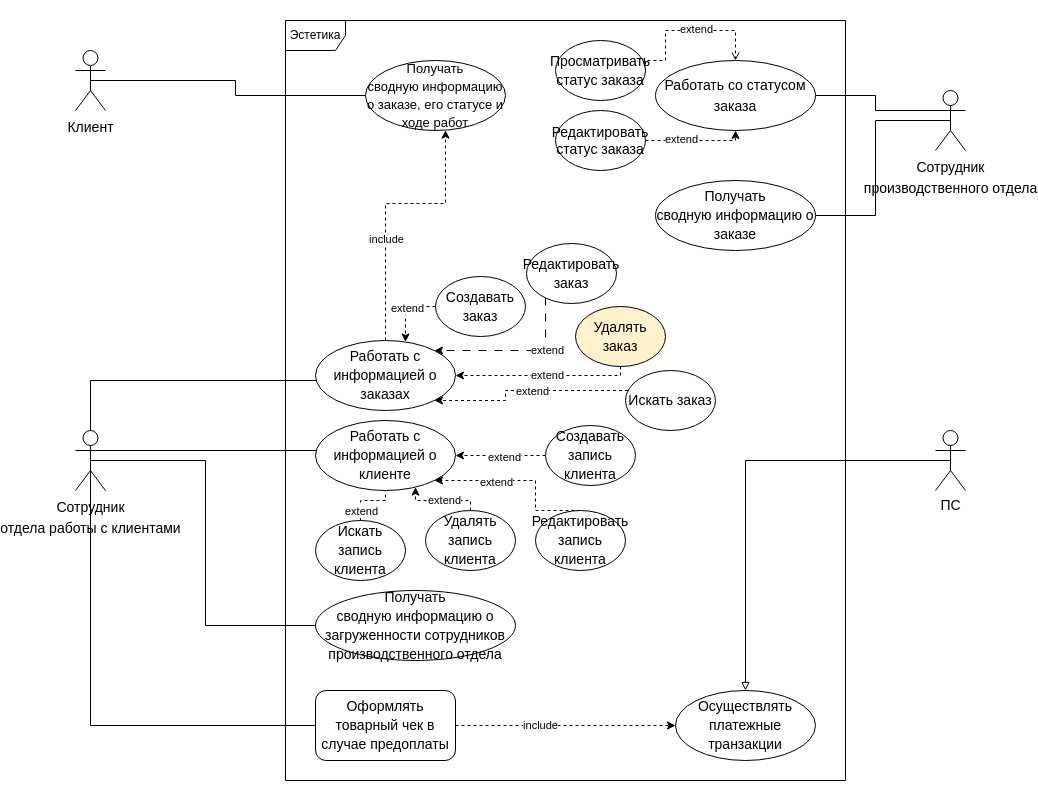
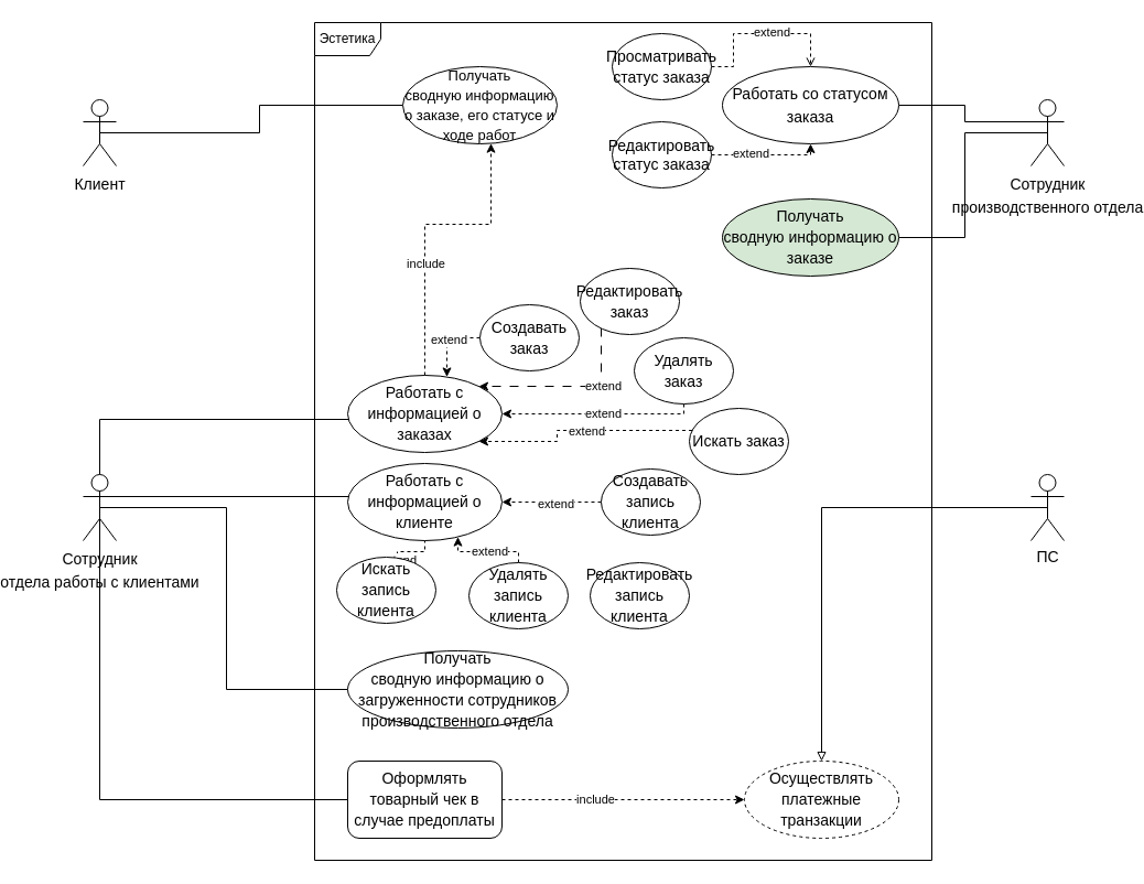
  <mxCell id="0" />
  <mxCell id="1" parent="0" />
  <mxCell id="2" style="edgeStyle=orthogonalEdgeStyle;rounded=0;orthogonalLoop=1;jettySize=auto;html=1;exitX=0.5;exitY=0.5;exitDx=0;exitDy=0;exitPerimeter=0;endArrow=block;endFill=0;" edge="1" parent="1" source="3" target="24"><mxGeometry relative="1" as="geometry" /></mxCell>
  <mxCell id="3" value="ПС" style="shape=umlActor;verticalLabelPosition=bottom;verticalAlign=top;html=1;outlineConnect=0;fontSize=14;" vertex="1" parent="1"><mxGeometry x="880" y="430" width="30" height="60" as="geometry" /></mxCell>
  <mxCell id="4" style="edgeStyle=orthogonalEdgeStyle;rounded=0;orthogonalLoop=1;jettySize=auto;html=1;exitX=0.5;exitY=0.5;exitDx=0;exitDy=0;exitPerimeter=0;endArrow=none;endFill=0;" edge="1" parent="1" source="6" target="22"><mxGeometry relative="1" as="geometry"><Array as="points"><mxPoint x="895" y="110" /><mxPoint x="820" y="110" /><mxPoint x="820" y="95" /></Array></mxGeometry></mxCell>
  <mxCell id="5" style="edgeStyle=orthogonalEdgeStyle;rounded=0;orthogonalLoop=1;jettySize=auto;html=1;exitX=0.5;exitY=0.5;exitDx=0;exitDy=0;exitPerimeter=0;endArrow=none;endFill=0;" edge="1" parent="1" source="6" target="23"><mxGeometry relative="1" as="geometry"><Array as="points"><mxPoint x="820" y="120" /><mxPoint x="820" y="215" /></Array></mxGeometry></mxCell>
  <mxCell id="6" value="&lt;span style=&quot;font-size: 14px; line-height: 150%;&quot;&gt;Сотрудник&lt;br style=&quot;font-size: 14px;&quot;&gt;производственного отдела&lt;/span&gt;" style="shape=umlActor;verticalLabelPosition=bottom;verticalAlign=top;html=1;outlineConnect=0;fontSize=14;" vertex="1" parent="1"><mxGeometry x="880" y="90" width="30" height="60" as="geometry" /></mxCell>
  <mxCell id="7" style="edgeStyle=orthogonalEdgeStyle;rounded=0;orthogonalLoop=1;jettySize=auto;html=1;exitX=0.5;exitY=0.5;exitDx=0;exitDy=0;exitPerimeter=0;endArrow=none;endFill=0;" edge="1" parent="1" source="11" target="16"><mxGeometry relative="1" as="geometry"><Array as="points"><mxPoint x="35" y="450" /></Array></mxGeometry></mxCell>
  <mxCell id="8" style="edgeStyle=orthogonalEdgeStyle;rounded=0;orthogonalLoop=1;jettySize=auto;html=1;exitX=0.5;exitY=0.5;exitDx=0;exitDy=0;exitPerimeter=0;endArrow=none;endFill=0;" edge="1" parent="1" source="11" target="17"><mxGeometry relative="1" as="geometry"><Array as="points"><mxPoint x="35" y="380" /><mxPoint x="330" y="380" /></Array></mxGeometry></mxCell>
  <mxCell id="9" style="edgeStyle=orthogonalEdgeStyle;rounded=0;orthogonalLoop=1;jettySize=auto;html=1;exitX=0.5;exitY=0.5;exitDx=0;exitDy=0;exitPerimeter=0;endArrow=none;endFill=0;" edge="1" parent="1" source="11" target="18"><mxGeometry relative="1" as="geometry"><Array as="points"><mxPoint x="150" y="460" /><mxPoint x="150" y="625" /></Array></mxGeometry></mxCell>
  <mxCell id="10" style="edgeStyle=orthogonalEdgeStyle;rounded=0;orthogonalLoop=1;jettySize=auto;html=1;exitX=0.5;exitY=0.5;exitDx=0;exitDy=0;exitPerimeter=0;endArrow=none;endFill=0;" edge="1" parent="1" source="11" target="21"><mxGeometry relative="1" as="geometry"><Array as="points"><mxPoint x="35" y="725" /></Array></mxGeometry></mxCell>
  <mxCell id="11" value="&lt;span style=&quot;font-size: 14px; line-height: 150%;&quot;&gt;Сотрудник&lt;br style=&quot;font-size: 14px;&quot;&gt;отдела работы с клиентами&lt;/span&gt;" style="shape=umlActor;verticalLabelPosition=bottom;verticalAlign=top;html=1;outlineConnect=0;fontSize=14;" vertex="1" parent="1"><mxGeometry x="20" y="430" width="30" height="60" as="geometry" /></mxCell>
  <mxCell id="12" style="edgeStyle=orthogonalEdgeStyle;rounded=0;orthogonalLoop=1;jettySize=auto;html=1;exitX=0.5;exitY=0.5;exitDx=0;exitDy=0;exitPerimeter=0;endArrow=none;endFill=0;" edge="1" parent="1" source="13" target="15"><mxGeometry relative="1" as="geometry" /></mxCell>
- <mxCell id="13" value="&lt;span style=&quot;font-size: 14px; line-height: 150%;&quot;&gt;Клиент&lt;/span&gt;" style="shape=umlActor;verticalLabelPosition=bottom;verticalAlign=top;html=1;outlineConnect=0;fontSize=14;" vertex="1" parent="1"><mxGeometry x="20" y="50" width="30" height="60" as="geometry" /></mxCell>
+ <mxCell id="13" value="&lt;span style=&quot;font-size: 14px; line-height: 150%;&quot;&gt;Клиент&lt;/span&gt;" style="shape=umlActor;verticalLabelPosition=bottom;verticalAlign=top;html=1;outlineConnect=0;fontSize=14;" vertex="1" parent="1"><mxGeometry x="20" y="90" width="30" height="60" as="geometry" /></mxCell>
  <mxCell id="14" value="Эстетика" style="shape=umlFrame;whiteSpace=wrap;html=1;pointerEvents=0;" vertex="1" parent="1"><mxGeometry x="230" y="20" width="560" height="760" as="geometry" /></mxCell>
  <mxCell id="15" value="&lt;span style=&quot;line-height: 150%;&quot;&gt;&lt;font face=&quot;Helvetica&quot; style=&quot;font-size: 13px;&quot;&gt;Получать&lt;br/&gt;сводную информацию о заказе, его статусе и ходе работ&lt;/font&gt;&lt;/span&gt;" style="ellipse;whiteSpace=wrap;html=1;" vertex="1" parent="1"><mxGeometry x="310" y="60" width="140" height="70" as="geometry" /></mxCell>
  <mxCell id="16" value="&lt;span style=&quot;line-height: 150%;&quot;&gt;&lt;font style=&quot;font-size: 14px;&quot;&gt;Работать с информацией о клиенте&lt;/font&gt;&lt;/span&gt;" style="ellipse;whiteSpace=wrap;html=1;" vertex="1" parent="1"><mxGeometry x="260" y="420" width="140" height="70" as="geometry" /></mxCell>
  <mxCell id="17" value="&lt;span style=&quot;line-height: 150%;&quot;&gt;&lt;font style=&quot;font-size: 14px;&quot;&gt;Работать с информацией о заказах&lt;/font&gt;&lt;/span&gt;" style="ellipse;whiteSpace=wrap;html=1;" vertex="1" parent="1"><mxGeometry x="260" y="340" width="140" height="70" as="geometry" /></mxCell>
  <mxCell id="18" value="&lt;span style=&quot;line-height: 150%;&quot;&gt;&lt;font face=&quot;Helvetica&quot; style=&quot;font-size: 14px;&quot;&gt;Получать&lt;br/&gt;сводную информацию о загруженности сотрудников производственного отдела&lt;/font&gt;&lt;/span&gt;" style="ellipse;whiteSpace=wrap;html=1;" vertex="1" parent="1"><mxGeometry x="260" y="590" width="200" height="70" as="geometry" /></mxCell>
  <mxCell id="19" style="edgeStyle=orthogonalEdgeStyle;rounded=0;orthogonalLoop=1;jettySize=auto;html=1;exitX=1;exitY=0.5;exitDx=0;exitDy=0;dashed=1;" edge="1" parent="1" source="21" target="24"><mxGeometry relative="1" as="geometry" /></mxCell>
  <mxCell id="20" value="include" style="edgeLabel;html=1;align=center;verticalAlign=middle;resizable=0;points=[];" vertex="1" connectable="0" parent="19"><mxGeometry x="-0.244" y="1" relative="1" as="geometry"><mxPoint x="1" as="offset" /></mxGeometry></mxCell>
  <mxCell id="21" value="&lt;span style=&quot;line-height: 150%;&quot;&gt;&lt;font face=&quot;Helvetica&quot; style=&quot;font-size: 14px;&quot;&gt;Оформлять&lt;br/&gt;товарный чек в случае предоплаты&lt;/font&gt;&lt;/span&gt;" style="whiteSpace=wrap;html=1;rounded=1;" vertex="1" parent="1"><mxGeometry x="260" y="690" width="140" height="70" as="geometry" /></mxCell>
  <mxCell id="22" value="&lt;font style=&quot;font-size: 14px;&quot;&gt;&lt;span style=&quot;line-height: 150%;&quot;&gt;&lt;font style=&quot;font-size: 14px;&quot;&gt;Работать со&amp;nbsp;&lt;/font&gt;&lt;/span&gt;&lt;span style=&quot;line-height: 150%;&quot;&gt;статусом&lt;br&gt;заказа&lt;/span&gt;&lt;/font&gt;" style="ellipse;whiteSpace=wrap;html=1;" vertex="1" parent="1"><mxGeometry x="600" y="60" width="160" height="70" as="geometry" /></mxCell>
- <mxCell id="23" value="&lt;span style=&quot;line-height: 150%;&quot;&gt;&lt;font face=&quot;Helvetica&quot; style=&quot;font-size: 14px;&quot;&gt;Получать&lt;br/&gt;сводную информацию о заказе&lt;/font&gt;&lt;/span&gt;" style="ellipse;whiteSpace=wrap;html=1;" vertex="1" parent="1"><mxGeometry x="600" y="180" width="160" height="70" as="geometry" /></mxCell>
- <mxCell id="24" value="&lt;span style=&quot;line-height: 150%;&quot;&gt;&lt;font face=&quot;Helvetica&quot; style=&quot;font-size: 14px;&quot;&gt;Осуществлять&lt;br/&gt;платежные транзакции&lt;/font&gt;&lt;/span&gt;" style="ellipse;whiteSpace=wrap;html=1;" vertex="1" parent="1"><mxGeometry x="620" y="690" width="140" height="70" as="geometry" /></mxCell>
+ <mxCell id="23" value="&lt;span style=&quot;line-height: 150%;&quot;&gt;&lt;font face=&quot;Helvetica&quot; style=&quot;font-size: 14px;&quot;&gt;Получать&lt;br/&gt;сводную информацию о заказе&lt;/font&gt;&lt;/span&gt;" style="ellipse;whiteSpace=wrap;html=1;fillColor=#d5e8d4;" vertex="1" parent="1"><mxGeometry x="600" y="180" width="160" height="70" as="geometry" /></mxCell>
+ <mxCell id="24" value="&lt;span style=&quot;line-height: 150%;&quot;&gt;&lt;font face=&quot;Helvetica&quot; style=&quot;font-size: 14px;&quot;&gt;Осуществлять&lt;br/&gt;платежные транзакции&lt;/font&gt;&lt;/span&gt;" style="ellipse;whiteSpace=wrap;html=1;dashed=1;" vertex="1" parent="1"><mxGeometry x="620" y="690" width="140" height="70" as="geometry" /></mxCell>
  <mxCell id="25" style="edgeStyle=orthogonalEdgeStyle;rounded=0;orthogonalLoop=1;jettySize=auto;html=1;dashed=1;" edge="1" parent="1" source="17" target="15"><mxGeometry relative="1" as="geometry"><mxPoint x="200" y="335" as="sourcePoint" /><mxPoint x="490" y="210" as="targetPoint" /><Array as="points"><mxPoint x="330" y="203" /><mxPoint x="390" y="203" /></Array></mxGeometry></mxCell>
  <mxCell id="26" value="include" style="edgeLabel;html=1;align=center;verticalAlign=middle;resizable=0;points=[];" vertex="1" connectable="0" parent="25"><mxGeometry x="-0.244" y="1" relative="1" as="geometry"><mxPoint x="1" as="offset" /></mxGeometry></mxCell>
  <mxCell id="27" style="edgeStyle=orthogonalEdgeStyle;rounded=0;orthogonalLoop=1;jettySize=auto;html=1;exitX=0;exitY=0.5;exitDx=0;exitDy=0;dashed=1;" edge="1" parent="1" source="29" target="16"><mxGeometry relative="1" as="geometry" /></mxCell>
  <mxCell id="28" value="extend" style="edgeLabel;html=1;align=center;verticalAlign=middle;resizable=0;points=[];" vertex="1" connectable="0" parent="27"><mxGeometry x="-0.059" y="1" relative="1" as="geometry"><mxPoint as="offset" /></mxGeometry></mxCell>
  <mxCell id="29" value="&lt;span style=&quot;line-height: 150%;&quot;&gt;&lt;font style=&quot;font-size: 14px;&quot;&gt;Создавать запись клиента&lt;/font&gt;&lt;/span&gt;" style="ellipse;whiteSpace=wrap;html=1;" vertex="1" parent="1"><mxGeometry x="490" y="425" width="90" height="60" as="geometry" /></mxCell>
  <mxCell id="30" style="edgeStyle=orthogonalEdgeStyle;rounded=0;orthogonalLoop=1;jettySize=auto;html=1;exitX=0.5;exitY=0;exitDx=0;exitDy=0;dashed=1;" edge="1" parent="1" source="32" target="16"><mxGeometry relative="1" as="geometry"><Array as="points"><mxPoint x="415" y="500" /><mxPoint x="360" y="500" /></Array></mxGeometry></mxCell>
  <mxCell id="31" value="extend" style="edgeLabel;html=1;align=center;verticalAlign=middle;resizable=0;points=[];" vertex="1" connectable="0" parent="30"><mxGeometry x="-0.05" y="-1" relative="1" as="geometry"><mxPoint as="offset" /></mxGeometry></mxCell>
  <mxCell id="32" value="&lt;span style=&quot;line-height: 150%;&quot;&gt;&lt;font style=&quot;font-size: 14px;&quot;&gt;Удалять запись клиента&lt;/font&gt;&lt;/span&gt;" style="ellipse;whiteSpace=wrap;html=1;" vertex="1" parent="1"><mxGeometry x="370" y="510" width="90" height="60" as="geometry" /></mxCell>
- <mxCell id="33" style="edgeStyle=orthogonalEdgeStyle;rounded=0;orthogonalLoop=1;jettySize=auto;html=1;exitX=0.5;exitY=0;exitDx=0;exitDy=0;dashed=1;" edge="1" parent="1" source="35" target="16"><mxGeometry relative="1" as="geometry"><Array as="points"><mxPoint x="480" y="510" /><mxPoint x="480" y="480" /></Array></mxGeometry></mxCell>
- <mxCell id="34" value="extend" style="edgeLabel;html=1;align=center;verticalAlign=middle;resizable=0;points=[];" vertex="1" connectable="0" parent="33"><mxGeometry x="0.079" y="1" relative="1" as="geometry"><mxPoint x="-20" as="offset" /></mxGeometry></mxCell>
  <mxCell id="35" value="&lt;span style=&quot;line-height: 150%;&quot;&gt;&lt;font style=&quot;font-size: 14px;&quot;&gt;Редактировать запись клиента&lt;/font&gt;&lt;/span&gt;" style="ellipse;whiteSpace=wrap;html=1;" vertex="1" parent="1"><mxGeometry x="480" y="510" width="90" height="60" as="geometry" /></mxCell>
  <mxCell id="36" style="edgeStyle=orthogonalEdgeStyle;rounded=0;orthogonalLoop=1;jettySize=auto;html=1;exitX=0.5;exitY=0;exitDx=0;exitDy=0;dashed=1;endArrow=none;" edge="1" parent="1" source="38" target="16"><mxGeometry relative="1" as="geometry"><Array as="points"><mxPoint x="305" y="500" /><mxPoint x="330" y="500" /></Array></mxGeometry></mxCell>
  <mxCell id="37" value="extend" style="edgeLabel;html=1;align=center;verticalAlign=middle;resizable=0;points=[];" vertex="1" connectable="0" parent="36"><mxGeometry x="-0.433" relative="1" as="geometry"><mxPoint y="6" as="offset" /></mxGeometry></mxCell>
- <mxCell id="38" value="&lt;span style=&quot;line-height: 150%;&quot;&gt;&lt;font style=&quot;font-size: 14px;&quot;&gt;Искать запись клиента&lt;/font&gt;&lt;/span&gt;" style="ellipse;whiteSpace=wrap;html=1;" vertex="1" parent="1"><mxGeometry x="260" y="520" width="90" height="60" as="geometry" /></mxCell>
+ <mxCell id="38" value="&lt;span style=&quot;line-height: 150%;&quot;&gt;&lt;font style=&quot;font-size: 14px;&quot;&gt;Искать запись клиента&lt;/font&gt;&lt;/span&gt;" style="ellipse;whiteSpace=wrap;html=1;" vertex="1" parent="1"><mxGeometry x="250" y="505" width="90" height="60" as="geometry" /></mxCell>
  <mxCell id="39" style="edgeStyle=orthogonalEdgeStyle;rounded=0;orthogonalLoop=1;jettySize=auto;html=1;exitX=0;exitY=0.5;exitDx=0;exitDy=0;dashed=1;" edge="1" parent="1" source="41" target="17"><mxGeometry relative="1" as="geometry"><mxPoint x="550" y="251" as="targetPoint" /><Array as="points"><mxPoint x="350" y="306" /></Array></mxGeometry></mxCell>
  <mxCell id="40" value="extend" style="edgeLabel;html=1;align=center;verticalAlign=middle;resizable=0;points=[];" vertex="1" connectable="0" parent="39"><mxGeometry x="-0.059" y="1" relative="1" as="geometry"><mxPoint as="offset" /></mxGeometry></mxCell>
  <mxCell id="41" value="&lt;span style=&quot;line-height: 150%;&quot;&gt;&lt;font style=&quot;font-size: 14px;&quot;&gt;Создавать заказ&lt;/font&gt;&lt;/span&gt;" style="ellipse;whiteSpace=wrap;html=1;" vertex="1" parent="1"><mxGeometry x="380" y="276" width="90" height="60" as="geometry" /></mxCell>
  <mxCell id="42" style="edgeStyle=orthogonalEdgeStyle;rounded=0;orthogonalLoop=1;jettySize=auto;html=1;dashed=1;" edge="1" parent="1" source="44" target="17"><mxGeometry relative="1" as="geometry"><mxPoint x="510" y="283" as="targetPoint" /><Array as="points"><mxPoint x="565" y="375" /></Array></mxGeometry></mxCell>
  <mxCell id="43" value="extend" style="edgeLabel;html=1;align=center;verticalAlign=middle;resizable=0;points=[];" vertex="1" connectable="0" parent="42"><mxGeometry x="-0.05" y="-1" relative="1" as="geometry"><mxPoint as="offset" /></mxGeometry></mxCell>
- <mxCell id="44" value="&lt;span style=&quot;line-height: 150%;&quot;&gt;&lt;font style=&quot;font-size: 14px;&quot;&gt;Удалять заказ&lt;/font&gt;&lt;/span&gt;" style="ellipse;whiteSpace=wrap;html=1;fillColor=#fff2cc;" vertex="1" parent="1"><mxGeometry x="520" y="306" width="90" height="60" as="geometry" /></mxCell>
+ <mxCell id="44" value="&lt;span style=&quot;line-height: 150%;&quot;&gt;&lt;font style=&quot;font-size: 14px;&quot;&gt;Удалять заказ&lt;/font&gt;&lt;/span&gt;" style="ellipse;whiteSpace=wrap;html=1;" vertex="1" parent="1"><mxGeometry x="520" y="306" width="90" height="60" as="geometry" /></mxCell>
  <mxCell id="45" style="edgeStyle=orthogonalEdgeStyle;rounded=0;orthogonalLoop=1;jettySize=auto;html=1;exitX=0.5;exitY=0;exitDx=0;exitDy=0;dashed=1;dashPattern=8 8;" edge="1" parent="1" source="47" target="17"><mxGeometry relative="1" as="geometry"><mxPoint x="529" y="276" as="targetPoint" /><Array as="points"><mxPoint x="490" y="276" /><mxPoint x="490" y="350" /></Array></mxGeometry></mxCell>
  <mxCell id="46" value="extend" style="edgeLabel;html=1;align=center;verticalAlign=middle;resizable=0;points=[];" vertex="1" connectable="0" parent="45"><mxGeometry x="0.079" y="1" relative="1" as="geometry"><mxPoint as="offset" /></mxGeometry></mxCell>
  <mxCell id="47" value="&lt;span style=&quot;line-height: 150%;&quot;&gt;&lt;font style=&quot;font-size: 14px;&quot;&gt;Редактировать заказ&lt;/font&gt;&lt;/span&gt;" style="ellipse;whiteSpace=wrap;html=1;" vertex="1" parent="1"><mxGeometry x="471" y="243" width="90" height="60" as="geometry" /></mxCell>
  <mxCell id="48" style="edgeStyle=orthogonalEdgeStyle;rounded=0;orthogonalLoop=1;jettySize=auto;html=1;dashed=1;" edge="1" parent="1" source="50" target="17"><mxGeometry relative="1" as="geometry"><mxPoint x="480" y="286" as="targetPoint" /><Array as="points"><mxPoint x="450" y="390" /><mxPoint x="450" y="400" /></Array></mxGeometry></mxCell>
  <mxCell id="49" value="extend" style="edgeLabel;html=1;align=center;verticalAlign=middle;resizable=0;points=[];" vertex="1" connectable="0" parent="48"><mxGeometry x="-0.433" relative="1" as="geometry"><mxPoint x="-38" as="offset" /></mxGeometry></mxCell>
  <mxCell id="50" value="&lt;span style=&quot;line-height: 150%;&quot;&gt;&lt;font style=&quot;font-size: 14px;&quot;&gt;Искать заказ&lt;/font&gt;&lt;/span&gt;" style="ellipse;whiteSpace=wrap;html=1;" vertex="1" parent="1"><mxGeometry x="570" y="370" width="90" height="60" as="geometry" /></mxCell>
  <mxCell id="51" style="edgeStyle=orthogonalEdgeStyle;rounded=0;orthogonalLoop=1;jettySize=auto;html=1;exitX=1;exitY=0.5;exitDx=0;exitDy=0;dashed=1;endArrow=open;" edge="1" parent="1" source="53" target="22"><mxGeometry relative="1" as="geometry"><Array as="points"><mxPoint x="610" y="60" /><mxPoint x="610" y="30" /><mxPoint x="680" y="30" /></Array></mxGeometry></mxCell>
  <mxCell id="52" value="extend" style="edgeLabel;html=1;align=center;verticalAlign=middle;resizable=0;points=[];" vertex="1" connectable="0" parent="51"><mxGeometry x="0.121" y="2" relative="1" as="geometry"><mxPoint as="offset" /></mxGeometry></mxCell>
- <mxCell id="53" value="&lt;span style=&quot;line-height: 150%;&quot;&gt;&lt;font style=&quot;font-size: 14px;&quot;&gt;Просматривать статус заказа&lt;/font&gt;&lt;/span&gt;" style="ellipse;whiteSpace=wrap;html=1;" vertex="1" parent="1"><mxGeometry x="500" y="40" width="90" height="60" as="geometry" /></mxCell>
+ <mxCell id="53" value="&lt;span style=&quot;line-height: 150%;&quot;&gt;&lt;font style=&quot;font-size: 14px;&quot;&gt;Просматривать статус заказа&lt;/font&gt;&lt;/span&gt;" style="ellipse;whiteSpace=wrap;html=1;" vertex="1" parent="1"><mxGeometry x="500" y="30" width="90" height="60" as="geometry" /></mxCell>
  <mxCell id="54" style="edgeStyle=orthogonalEdgeStyle;rounded=0;orthogonalLoop=1;jettySize=auto;html=1;exitX=1;exitY=0.5;exitDx=0;exitDy=0;dashed=1;" edge="1" parent="1" source="56" target="22"><mxGeometry relative="1" as="geometry"><Array as="points"><mxPoint x="680" y="140" /></Array></mxGeometry></mxCell>
  <mxCell id="55" value="extend" style="edgeLabel;html=1;align=center;verticalAlign=middle;resizable=0;points=[];" vertex="1" connectable="0" parent="54"><mxGeometry x="-0.263" y="-1" relative="1" as="geometry"><mxPoint x="-2" y="-3" as="offset" /></mxGeometry></mxCell>
  <mxCell id="56" value="&lt;span style=&quot;font-size: 14px;&quot;&gt;Редактировать статус заказа&lt;/span&gt;" style="ellipse;whiteSpace=wrap;html=1;" vertex="1" parent="1"><mxGeometry x="500" y="110" width="90" height="60" as="geometry" /></mxCell>
